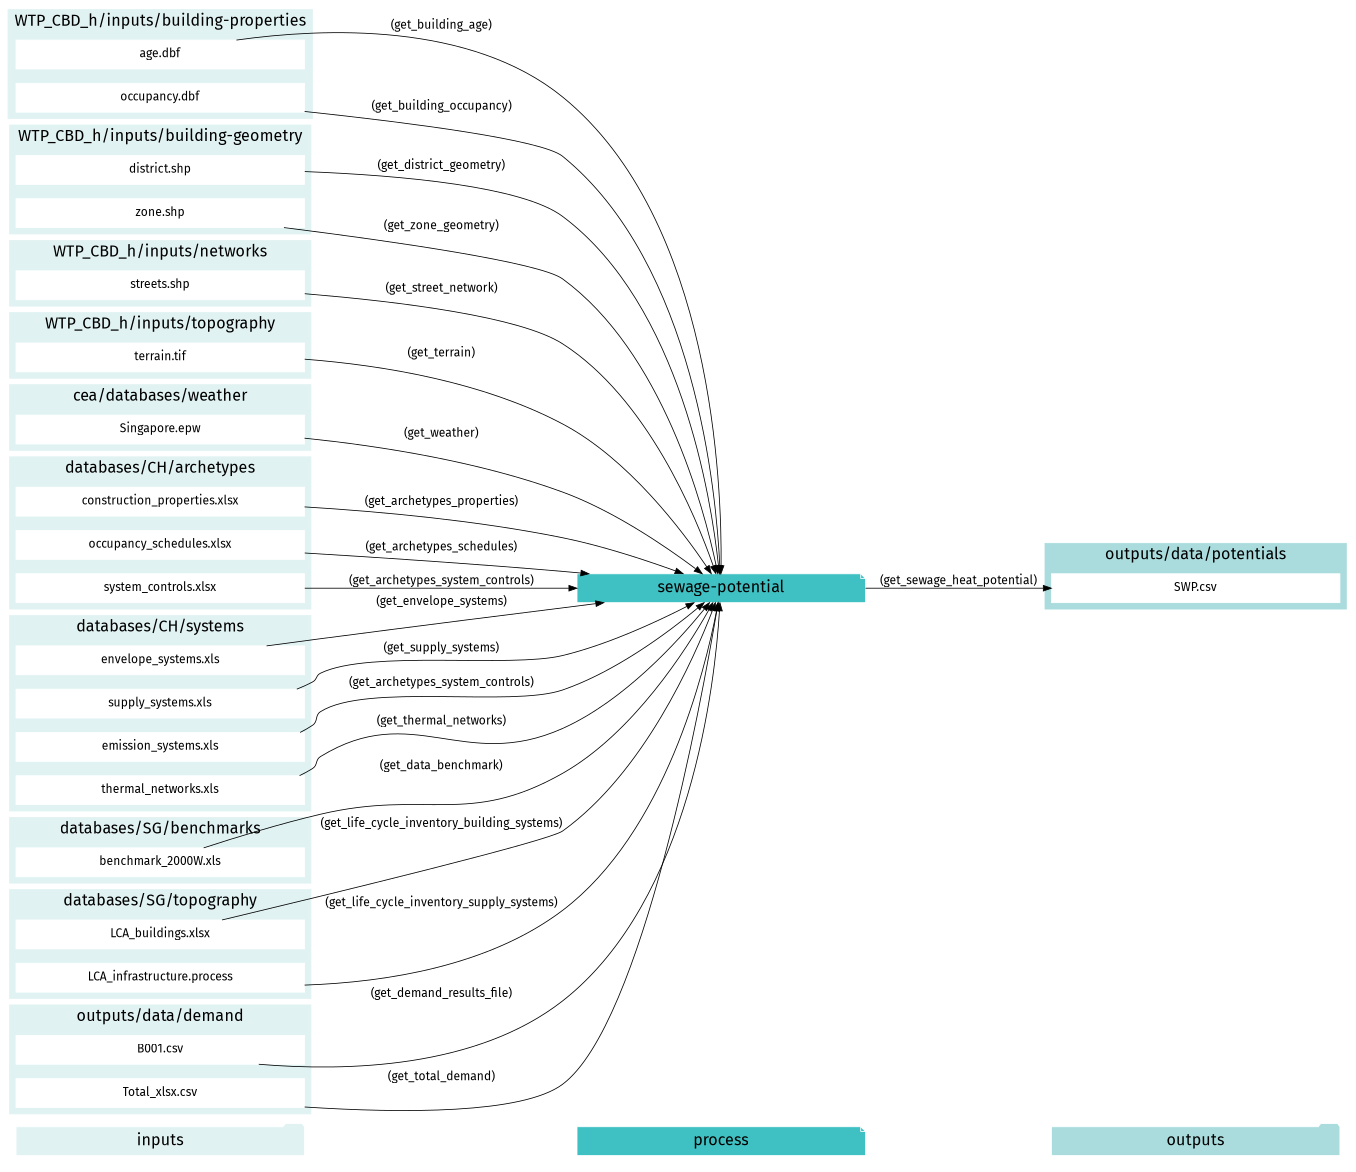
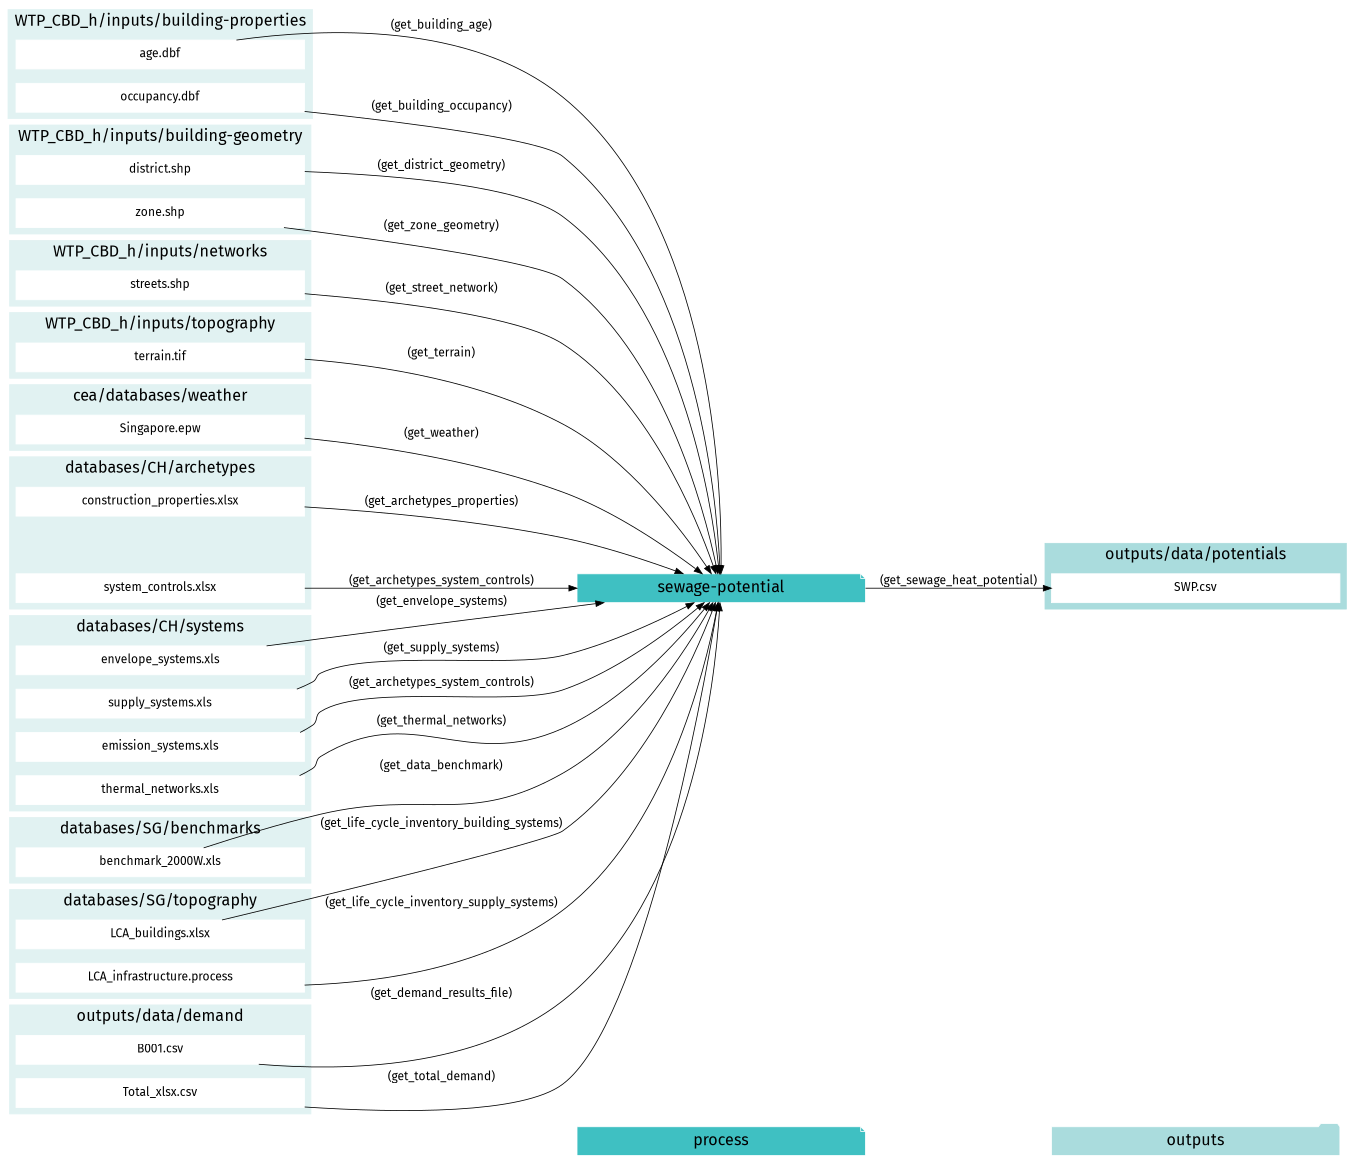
  digraph {
    fontname="Fira Sans"
    newrank=true
    rankdir=LR
    node [color=white fixedsize=true fontname="Fira Sans" fontsize=15 shape=box style=filled]
    edge [fontname="Fira Sans" fontsize=15]
    process [fillcolor="#3FC0C2" fontsize=20 shape=note width=5]
    outputs [fillcolor="#aadcdd" fontsize=20 shape=folder width=5]
-   inputs [fillcolor="#E1F2F2" fontsize=20 shape=folder width=5]
    "age.dbf" [width=5]
    "occupancy.dbf" [width=5]
    "district.shp" [width=5]
    "zone.shp" [width=5]
    "streets.shp" [width=5]
    "terrain.tif" [width=5]
    "Singapore.epw" [width=5]
    "construction_properties.xlsx" [width=5]
-   "occupancy_schedules.xlsx" [width=5]
    "system_controls.xlsx" [width=5]
    "envelope_systems.xls" [width=5]
    "supply_systems.xls" [width=5]
    "emission_systems.xls" [width=5]
    "thermal_networks.xls" [width=5]
    "benchmark_2000W.xls" [width=5]
    "LCA_buildings.xlsx" [width=5]
    n20 [label="LCA_infrastructure.process" width=5]
    "B001.csv" [width=5]
    n22 [label="Total_xlsx.csv" width=5]
    "SWP.csv" [width=5]
    "sewage-potential" [fillcolor="#3FC0C2" fontsize=20 shape=note width=5]
    subgraph cluster_1 {
      fontsize=25
      style=invis
      process
      outputs
-     inputs
    }
    subgraph cluster_2 {
      color="#E1F2F2"
      fontsize=20
      label="WTP_CBD_h/inputs/building-properties"
      rank=same
      style=filled
      "age.dbf"
      "occupancy.dbf"
    }
    subgraph cluster_3 {
      color="#E1F2F2"
      fontsize=20
      label="WTP_CBD_h/inputs/building-geometry"
      rank=same
      style=filled
      "district.shp"
      "zone.shp"
    }
    subgraph cluster_4 {
      color="#E1F2F2"
      fontsize=20
      label="WTP_CBD_h/inputs/networks"
      rank=same
      style=filled
      "streets.shp"
    }
    subgraph cluster_5 {
      color="#E1F2F2"
      fontsize=20
      label="WTP_CBD_h/inputs/topography"
      rank=same
      style=filled
      "terrain.tif"
    }
    subgraph cluster_6 {
      color="#E1F2F2"
      fontsize=20
      label="cea/databases/weather"
      rank=same
      style=filled
      "Singapore.epw"
    }
    subgraph cluster_7 {
      color="#E1F2F2"
      fontsize=20
      label="databases/CH/archetypes"
      rank=same
      style=filled
      "construction_properties.xlsx"
-     "occupancy_schedules.xlsx"
      "system_controls.xlsx"
    }
    subgraph cluster_8 {
      color="#E1F2F2"
      fontsize=20
      label="databases/CH/systems"
      rank=same
      style=filled
      "envelope_systems.xls"
      "supply_systems.xls"
      "emission_systems.xls"
      "thermal_networks.xls"
    }
    subgraph cluster_9 {
      color="#E1F2F2"
      fontsize=20
      label="databases/SG/benchmarks"
      rank=same
      style=filled
      "benchmark_2000W.xls"
    }
    subgraph cluster_10 {
      color="#E1F2F2"
      fontsize=20
      label="databases/SG/topography"
      rank=same
      style=filled
      "LCA_buildings.xlsx"
      n20
    }
    subgraph cluster_11 {
      color="#E1F2F2"
      fontsize=20
      label="outputs/data/demand"
      rank=same
      style=filled
      "B001.csv"
      n22
    }
    subgraph cluster_12 {
      color="#aadcdd"
      fontsize=20
      label="outputs/data/potentials"
      rank=same
      style=filled
      "SWP.csv"
    }
    process -> outputs [style=invis]
-   inputs -> process [style=invis]
    "age.dbf" -> "sewage-potential" [label="(get_building_age)"]
    "occupancy.dbf" -> "sewage-potential" [label="(get_building_occupancy)"]
    "district.shp" -> "sewage-potential" [label="(get_district_geometry)"]
    "zone.shp" -> "sewage-potential" [label="(get_zone_geometry)"]
    "streets.shp" -> "sewage-potential" [label="(get_street_network)"]
    "terrain.tif" -> "sewage-potential" [label="(get_terrain)"]
    "Singapore.epw" -> "sewage-potential" [label="(get_weather)"]
    "construction_properties.xlsx" -> "sewage-potential" [label="(get_archetypes_properties)"]
-   "occupancy_schedules.xlsx" -> "sewage-potential" [label="(get_archetypes_schedules)"]
    "system_controls.xlsx" -> "sewage-potential" [label="(get_archetypes_system_controls)"]
    "envelope_systems.xls" -> "sewage-potential" [label="(get_envelope_systems)"]
    "supply_systems.xls" -> "sewage-potential" [label="(get_supply_systems)"]
    "emission_systems.xls" -> "sewage-potential" [label="(get_archetypes_system_controls)"]
    "thermal_networks.xls" -> "sewage-potential" [label="(get_thermal_networks)"]
    "benchmark_2000W.xls" -> "sewage-potential" [label="(get_data_benchmark)"]
    "LCA_buildings.xlsx" -> "sewage-potential" [label="(get_life_cycle_inventory_building_systems)"]
    n20 -> "sewage-potential" [label="(get_life_cycle_inventory_supply_systems)"]
    "B001.csv" -> "sewage-potential" [label="(get_demand_results_file)"]
    n22 -> "sewage-potential" [label="(get_total_demand)"]
    "sewage-potential" -> "SWP.csv" [label="(get_sewage_heat_potential)"]
  }
